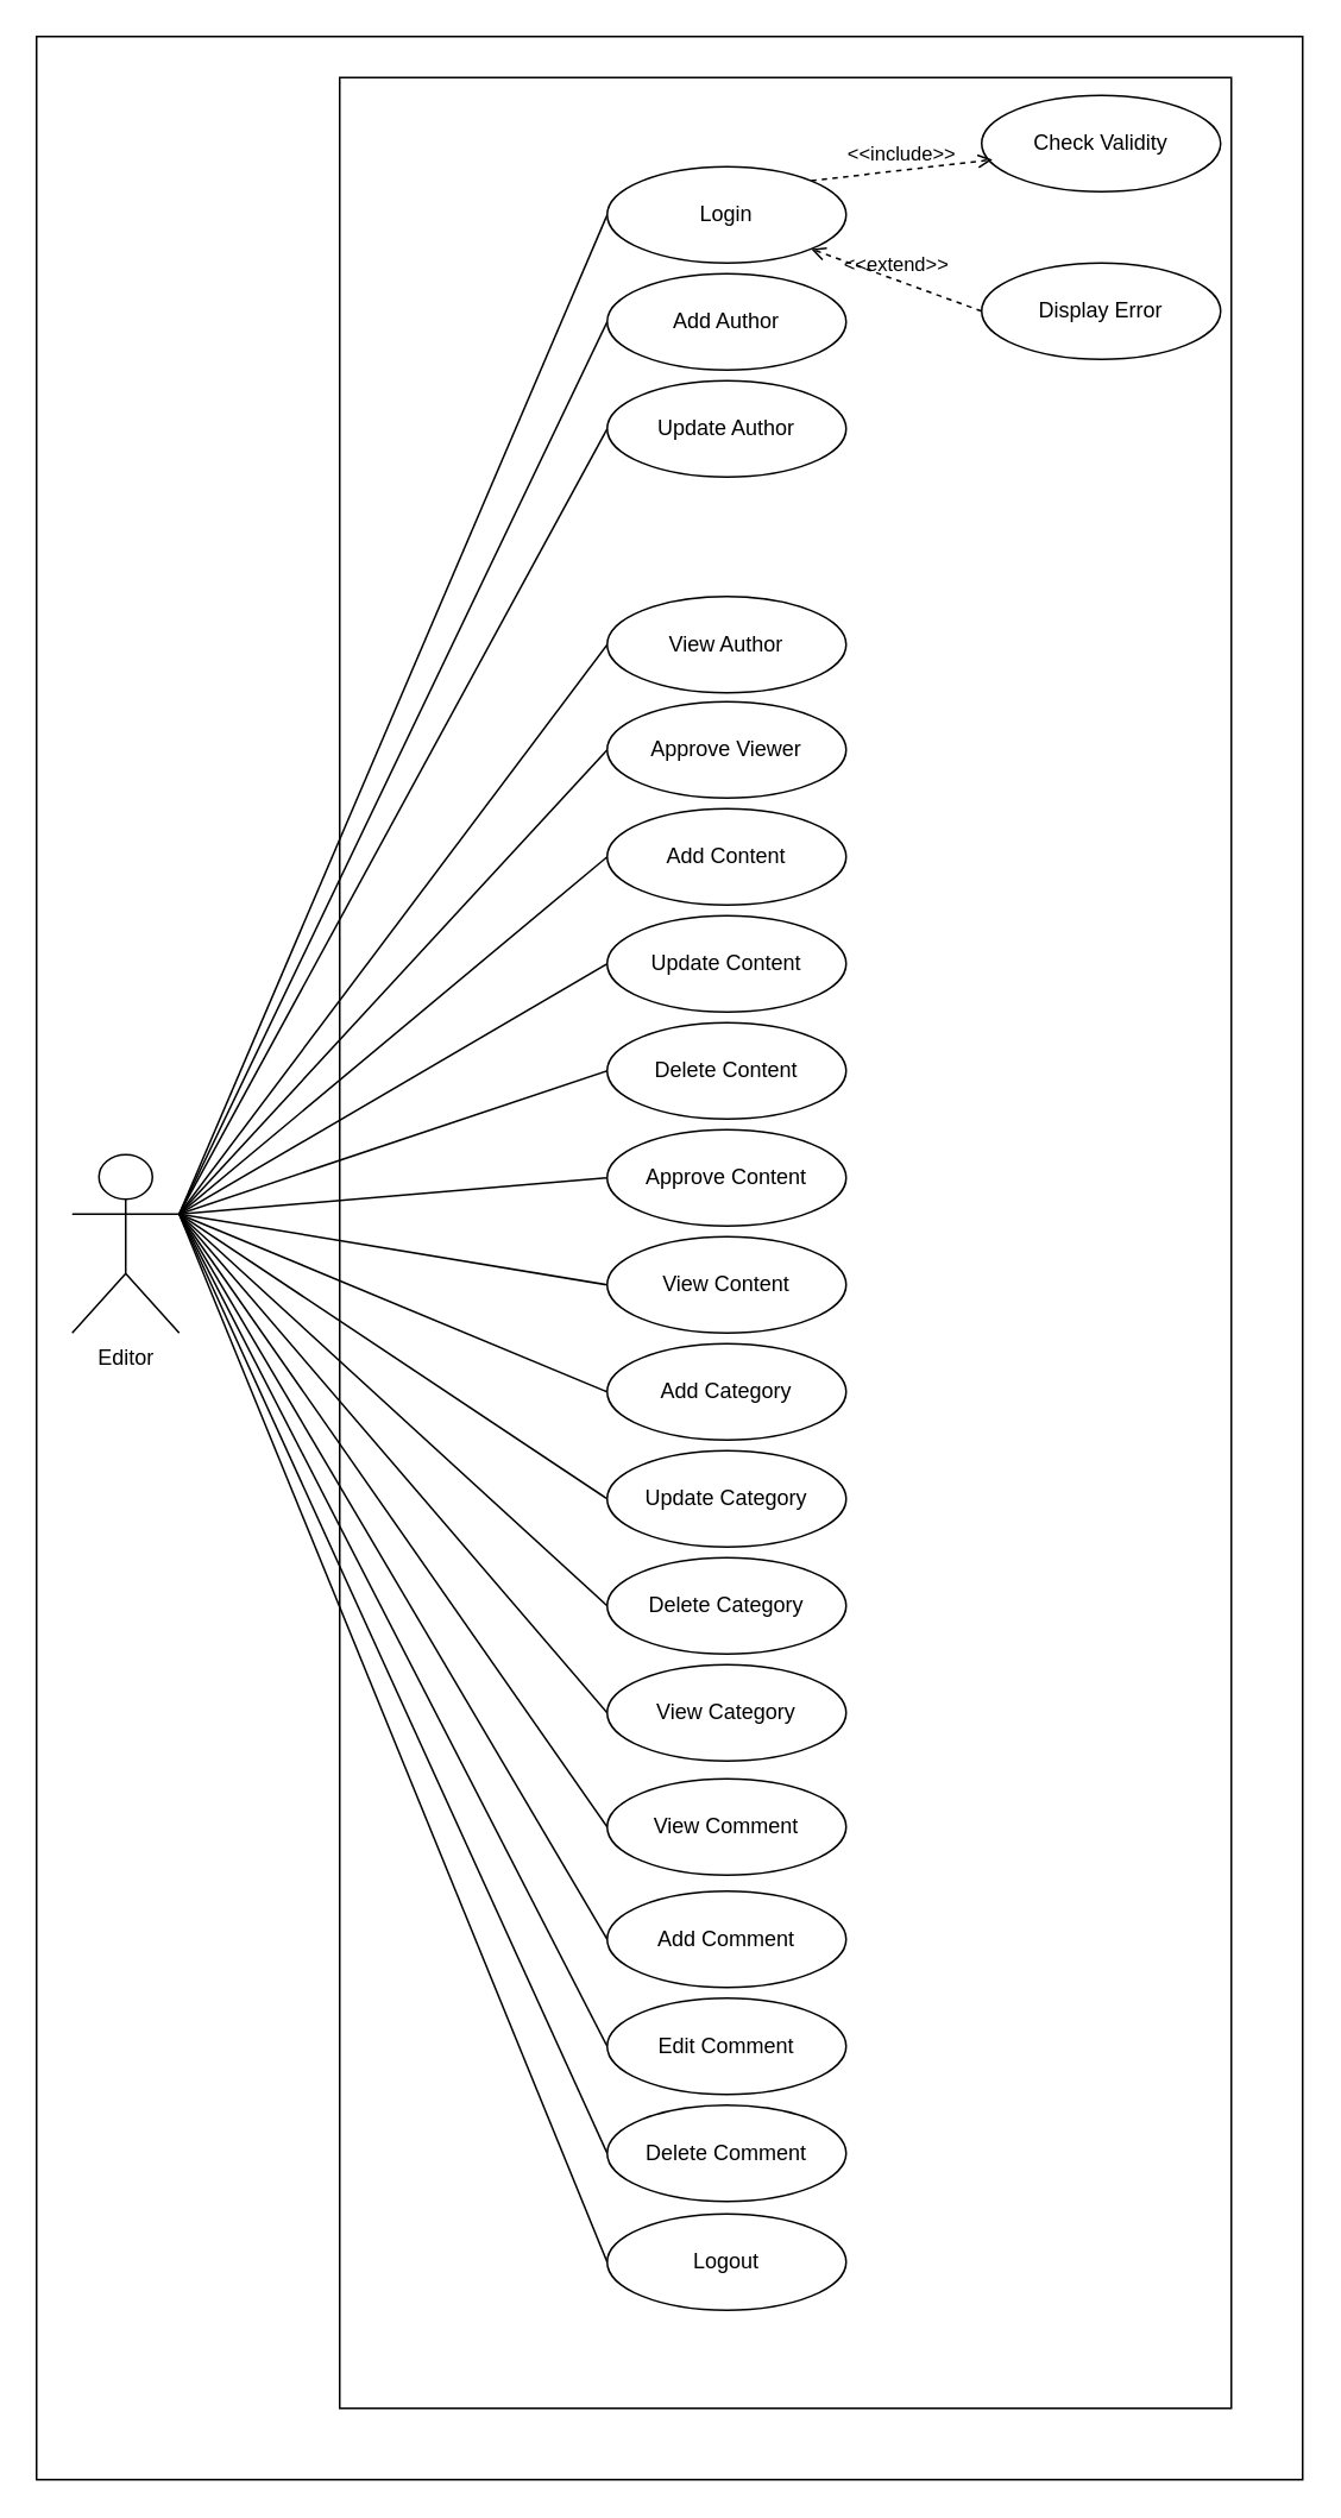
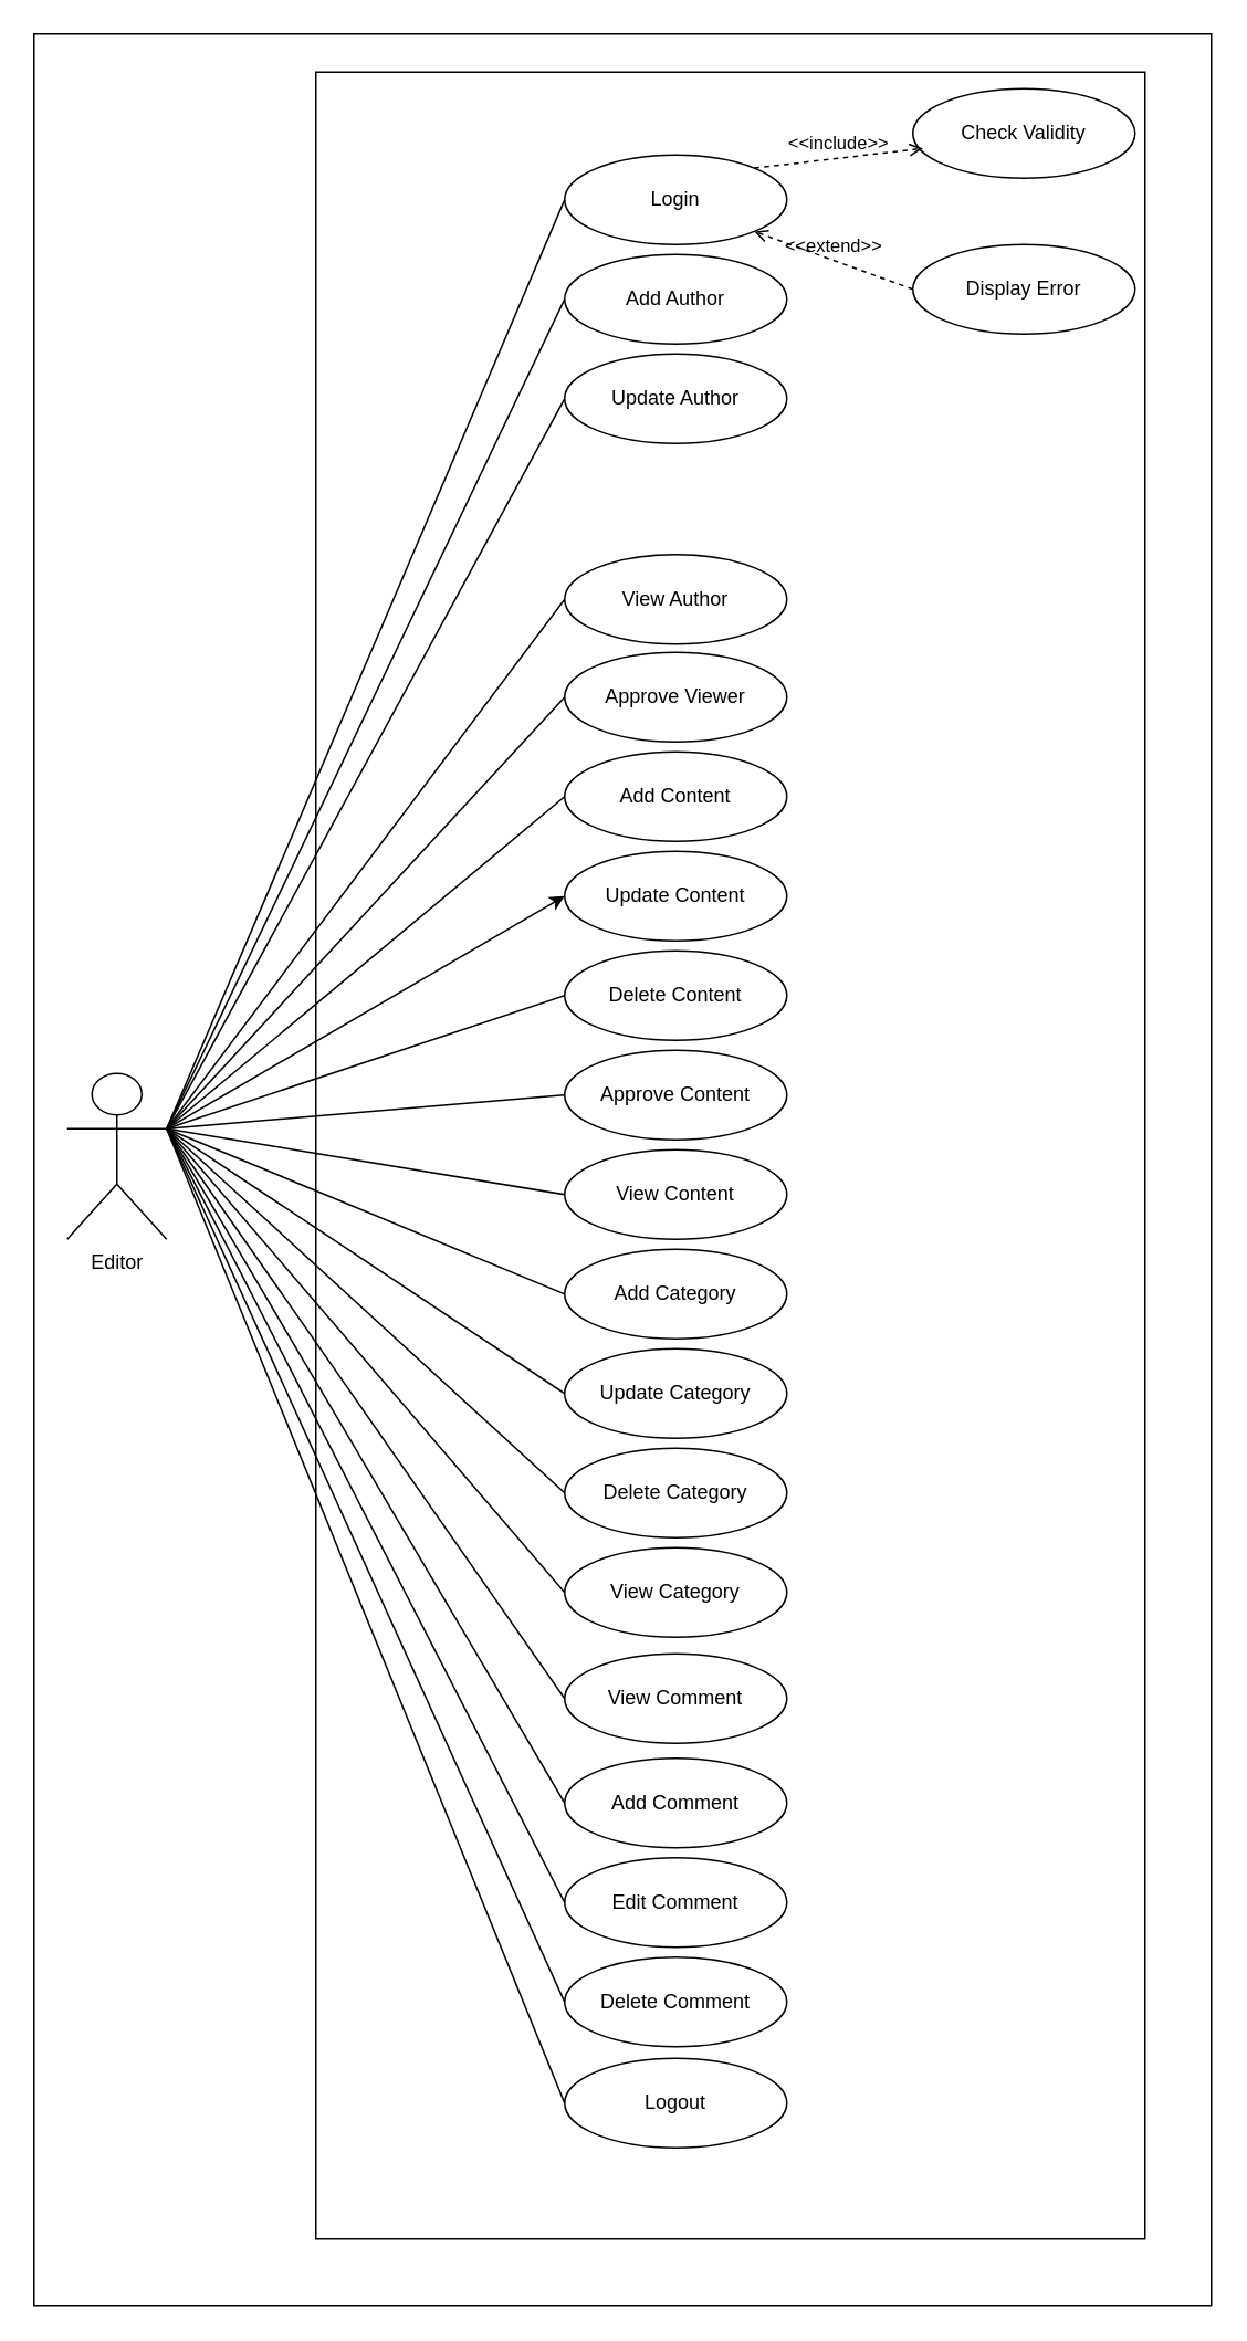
  <mxCell id="0" />
  <mxCell id="1" parent="0" />
  <mxCell id="2" value="" style="rounded=0;whiteSpace=wrap;html=1;" parent="1" vertex="1"><mxGeometry x="20" y="20" width="710" height="1370" as="geometry" /></mxCell>
  <mxCell id="3" value="" style="rounded=0;whiteSpace=wrap;html=1;" parent="1" vertex="1"><mxGeometry x="190" y="43" width="500" height="1307" as="geometry" /></mxCell>
  <mxCell id="4" value="Editor" style="shape=umlActor;verticalLabelPosition=bottom;verticalAlign=top;html=1;outlineConnect=0;" parent="1" vertex="1"><mxGeometry x="40" y="647" width="60" height="100" as="geometry" /></mxCell>
  <mxCell id="5" value="Login" style="ellipse;whiteSpace=wrap;html=1;" parent="1" vertex="1"><mxGeometry x="340" y="93" width="134" height="54" as="geometry" /></mxCell>
  <mxCell id="6" value="Display Error" style="ellipse;whiteSpace=wrap;html=1;" parent="1" vertex="1"><mxGeometry x="550" y="147" width="134" height="54" as="geometry" /></mxCell>
  <mxCell id="7" value="Check Validity" style="ellipse;whiteSpace=wrap;html=1;" parent="1" vertex="1"><mxGeometry x="550" y="53" width="134" height="54" as="geometry" /></mxCell>
  <mxCell id="8" value="Add Author" style="ellipse;whiteSpace=wrap;html=1;" parent="1" vertex="1"><mxGeometry x="340" y="153" width="134" height="54" as="geometry" /></mxCell>
  <mxCell id="9" value="Update Author" style="ellipse;whiteSpace=wrap;html=1;" parent="1" vertex="1"><mxGeometry x="340" y="213" width="134" height="54" as="geometry" /></mxCell>
  <mxCell id="10" value="View Author" style="ellipse;whiteSpace=wrap;html=1;" parent="1" vertex="1"><mxGeometry x="340" y="334" width="134" height="54" as="geometry" /></mxCell>
  <mxCell id="11" value="Approve Viewer" style="ellipse;whiteSpace=wrap;html=1;" parent="1" vertex="1"><mxGeometry x="340" y="393" width="134" height="54" as="geometry" /></mxCell>
  <mxCell id="12" value="Add Content" style="ellipse;whiteSpace=wrap;html=1;" parent="1" vertex="1"><mxGeometry x="340" y="453" width="134" height="54" as="geometry" /></mxCell>
  <mxCell id="13" value="Update Content" style="ellipse;whiteSpace=wrap;html=1;" parent="1" vertex="1"><mxGeometry x="340" y="513" width="134" height="54" as="geometry" /></mxCell>
  <mxCell id="14" value="Delete Content" style="ellipse;whiteSpace=wrap;html=1;" parent="1" vertex="1"><mxGeometry x="340" y="573" width="134" height="54" as="geometry" /></mxCell>
  <mxCell id="15" value="Approve Content" style="ellipse;whiteSpace=wrap;html=1;" parent="1" vertex="1"><mxGeometry x="340" y="633" width="134" height="54" as="geometry" /></mxCell>
  <mxCell id="16" value="View Content" style="ellipse;whiteSpace=wrap;html=1;" parent="1" vertex="1"><mxGeometry x="340" y="693" width="134" height="54" as="geometry" /></mxCell>
  <mxCell id="17" value="Add Category" style="ellipse;whiteSpace=wrap;html=1;" parent="1" vertex="1"><mxGeometry x="340" y="753" width="134" height="54" as="geometry" /></mxCell>
  <mxCell id="18" value="Update Category" style="ellipse;whiteSpace=wrap;html=1;" parent="1" vertex="1"><mxGeometry x="340" y="813" width="134" height="54" as="geometry" /></mxCell>
  <mxCell id="19" value="Delete Category" style="ellipse;whiteSpace=wrap;html=1;" parent="1" vertex="1"><mxGeometry x="340" y="873" width="134" height="54" as="geometry" /></mxCell>
  <mxCell id="20" value="View Category" style="ellipse;whiteSpace=wrap;html=1;" parent="1" vertex="1"><mxGeometry x="340" y="933" width="134" height="54" as="geometry" /></mxCell>
  <mxCell id="21" value="Add Comment" style="ellipse;whiteSpace=wrap;html=1;" parent="1" vertex="1"><mxGeometry x="340" y="1060" width="134" height="54" as="geometry" /></mxCell>
  <mxCell id="22" value="Logout" style="ellipse;whiteSpace=wrap;html=1;" parent="1" vertex="1"><mxGeometry x="340" y="1241" width="134" height="54" as="geometry" /></mxCell>
  <mxCell id="23" value="&amp;lt;&amp;lt;include&amp;gt;&amp;gt;" style="html=1;verticalAlign=bottom;labelBackgroundColor=none;endArrow=open;endFill=0;dashed=1;rounded=0;exitX=1;exitY=0;exitDx=0;exitDy=0;entryX=0.045;entryY=0.667;entryDx=0;entryDy=0;entryPerimeter=0;" parent="1" source="5" target="7" edge="1"><mxGeometry width="160" relative="1" as="geometry"><mxPoint x="410" y="203" as="sourcePoint" /><mxPoint x="570" y="203" as="targetPoint" /></mxGeometry></mxCell>
  <mxCell id="24" value="&amp;lt;&amp;lt;extend&amp;gt;&amp;gt;" style="html=1;verticalAlign=bottom;labelBackgroundColor=none;endArrow=open;endFill=0;dashed=1;rounded=0;exitX=0;exitY=0.5;exitDx=0;exitDy=0;entryX=1;entryY=1;entryDx=0;entryDy=0;" parent="1" source="6" target="5" edge="1"><mxGeometry width="160" relative="1" as="geometry"><mxPoint x="410" y="203" as="sourcePoint" /><mxPoint x="570" y="203" as="targetPoint" /></mxGeometry></mxCell>
  <mxCell id="25" value="" style="endArrow=none;html=1;rounded=0;exitX=1;exitY=0.333;exitDx=0;exitDy=0;exitPerimeter=0;entryX=0;entryY=0.5;entryDx=0;entryDy=0;" parent="1" source="4" target="5" edge="1"><mxGeometry width="50" height="50" relative="1" as="geometry"><mxPoint x="390" y="433" as="sourcePoint" /><mxPoint x="440" y="383" as="targetPoint" /></mxGeometry></mxCell>
  <mxCell id="26" value="" style="endArrow=none;html=1;rounded=0;exitX=1;exitY=0.333;exitDx=0;exitDy=0;exitPerimeter=0;entryX=0;entryY=0.5;entryDx=0;entryDy=0;" parent="1" source="4" target="8" edge="1"><mxGeometry width="50" height="50" relative="1" as="geometry"><mxPoint x="220" y="363" as="sourcePoint" /><mxPoint x="270" y="313" as="targetPoint" /></mxGeometry></mxCell>
  <mxCell id="27" value="" style="endArrow=none;html=1;rounded=0;entryX=0;entryY=0.5;entryDx=0;entryDy=0;exitX=1;exitY=0.333;exitDx=0;exitDy=0;exitPerimeter=0;" parent="1" source="4" target="9" edge="1"><mxGeometry width="50" height="50" relative="1" as="geometry"><mxPoint x="150" y="353" as="sourcePoint" /><mxPoint x="350" y="188" as="targetPoint" /></mxGeometry></mxCell>
  <mxCell id="28" value="" style="endArrow=none;html=1;rounded=0;entryX=0;entryY=0.5;entryDx=0;entryDy=0;exitX=1;exitY=0.333;exitDx=0;exitDy=0;exitPerimeter=0;" parent="1" source="4" target="10" edge="1"><mxGeometry width="50" height="50" relative="1" as="geometry"><mxPoint x="150" y="353" as="sourcePoint" /><mxPoint x="350" y="309" as="targetPoint" /></mxGeometry></mxCell>
  <mxCell id="29" value="" style="endArrow=none;html=1;rounded=0;entryX=0;entryY=0.5;entryDx=0;entryDy=0;exitX=1;exitY=0.333;exitDx=0;exitDy=0;exitPerimeter=0;" parent="1" source="4" target="11" edge="1"><mxGeometry width="50" height="50" relative="1" as="geometry"><mxPoint x="140" y="343" as="sourcePoint" /><mxPoint x="350" y="369" as="targetPoint" /></mxGeometry></mxCell>
  <mxCell id="30" value="" style="endArrow=none;html=1;rounded=0;entryX=0;entryY=0.5;entryDx=0;entryDy=0;exitX=1;exitY=0.333;exitDx=0;exitDy=0;exitPerimeter=0;" parent="1" source="4" target="12" edge="1"><mxGeometry width="50" height="50" relative="1" as="geometry"><mxPoint x="150" y="353" as="sourcePoint" /><mxPoint x="350" y="428" as="targetPoint" /></mxGeometry></mxCell>
- <mxCell id="31" value="" style="endArrow=none;html=1;rounded=0;entryX=0;entryY=0.5;entryDx=0;entryDy=0;exitX=1;exitY=0.333;exitDx=0;exitDy=0;exitPerimeter=0;" parent="1" source="4" target="13" edge="1"><mxGeometry width="50" height="50" relative="1" as="geometry"><mxPoint x="160" y="363" as="sourcePoint" /><mxPoint x="360" y="438" as="targetPoint" /></mxGeometry></mxCell>
+ <mxCell id="31" value="" style="endArrow=classic;html=1;rounded=0;entryX=0;entryY=0.5;entryDx=0;entryDy=0;exitX=1;exitY=0.333;exitDx=0;exitDy=0;exitPerimeter=0;" parent="1" source="4" target="13" edge="1"><mxGeometry width="50" height="50" relative="1" as="geometry"><mxPoint x="160" y="363" as="sourcePoint" /><mxPoint x="360" y="438" as="targetPoint" /></mxGeometry></mxCell>
  <mxCell id="32" value="" style="endArrow=none;html=1;rounded=0;entryX=0;entryY=0.5;entryDx=0;entryDy=0;exitX=1;exitY=0.333;exitDx=0;exitDy=0;exitPerimeter=0;" parent="1" source="4" target="14" edge="1"><mxGeometry width="50" height="50" relative="1" as="geometry"><mxPoint x="150" y="353" as="sourcePoint" /><mxPoint x="350" y="548" as="targetPoint" /></mxGeometry></mxCell>
  <mxCell id="33" value="" style="endArrow=none;html=1;rounded=0;entryX=0;entryY=0.5;entryDx=0;entryDy=0;exitX=1;exitY=0.333;exitDx=0;exitDy=0;exitPerimeter=0;" parent="1" source="4" target="15" edge="1"><mxGeometry width="50" height="50" relative="1" as="geometry"><mxPoint x="150" y="353" as="sourcePoint" /><mxPoint x="350" y="608" as="targetPoint" /></mxGeometry></mxCell>
  <mxCell id="34" value="" style="endArrow=none;html=1;rounded=0;entryX=0;entryY=0.5;entryDx=0;entryDy=0;exitX=1;exitY=0.333;exitDx=0;exitDy=0;exitPerimeter=0;" parent="1" source="4" target="16" edge="1"><mxGeometry width="50" height="50" relative="1" as="geometry"><mxPoint x="150" y="353" as="sourcePoint" /><mxPoint x="350" y="668" as="targetPoint" /></mxGeometry></mxCell>
  <mxCell id="35" value="" style="endArrow=none;html=1;rounded=0;entryX=0;entryY=0.5;entryDx=0;entryDy=0;exitX=1;exitY=0.333;exitDx=0;exitDy=0;exitPerimeter=0;" parent="1" source="4" target="17" edge="1"><mxGeometry width="50" height="50" relative="1" as="geometry"><mxPoint x="160" y="363" as="sourcePoint" /><mxPoint x="350" y="728" as="targetPoint" /></mxGeometry></mxCell>
  <mxCell id="36" value="" style="endArrow=none;html=1;rounded=0;entryX=0;entryY=0.5;entryDx=0;entryDy=0;exitX=1;exitY=0.333;exitDx=0;exitDy=0;exitPerimeter=0;" parent="1" source="4" target="18" edge="1"><mxGeometry width="50" height="50" relative="1" as="geometry"><mxPoint x="170" y="373" as="sourcePoint" /><mxPoint x="350" y="788" as="targetPoint" /></mxGeometry></mxCell>
  <mxCell id="37" value="" style="endArrow=none;html=1;rounded=0;entryX=0;entryY=0.5;entryDx=0;entryDy=0;exitX=1;exitY=0.333;exitDx=0;exitDy=0;exitPerimeter=0;" parent="1" source="4" target="19" edge="1"><mxGeometry width="50" height="50" relative="1" as="geometry"><mxPoint x="180" y="383" as="sourcePoint" /><mxPoint x="360" y="798" as="targetPoint" /></mxGeometry></mxCell>
  <mxCell id="38" value="" style="endArrow=none;html=1;rounded=0;entryX=0;entryY=0.5;entryDx=0;entryDy=0;exitX=1;exitY=0.333;exitDx=0;exitDy=0;exitPerimeter=0;" parent="1" source="4" target="20" edge="1"><mxGeometry width="50" height="50" relative="1" as="geometry"><mxPoint x="150" y="353" as="sourcePoint" /><mxPoint x="350" y="908" as="targetPoint" /></mxGeometry></mxCell>
  <mxCell id="39" value="" style="endArrow=none;html=1;rounded=0;entryX=0;entryY=0.5;entryDx=0;entryDy=0;exitX=1;exitY=0.333;exitDx=0;exitDy=0;exitPerimeter=0;" parent="1" source="4" target="21" edge="1"><mxGeometry width="50" height="50" relative="1" as="geometry"><mxPoint x="160" y="363" as="sourcePoint" /><mxPoint x="360" y="918" as="targetPoint" /></mxGeometry></mxCell>
  <mxCell id="40" value="" style="endArrow=none;html=1;rounded=0;entryX=0;entryY=0.5;entryDx=0;entryDy=0;exitX=1;exitY=0.333;exitDx=0;exitDy=0;exitPerimeter=0;" parent="1" source="4" target="22" edge="1"><mxGeometry width="50" height="50" relative="1" as="geometry"><mxPoint x="170" y="373" as="sourcePoint" /><mxPoint x="370" y="928" as="targetPoint" /></mxGeometry></mxCell>
  <mxCell id="41" value="Delete Comment" style="ellipse;whiteSpace=wrap;html=1;" vertex="1" parent="1"><mxGeometry x="340" y="1180" width="134" height="54" as="geometry" /></mxCell>
  <mxCell id="42" value="Edit Comment" style="ellipse;whiteSpace=wrap;html=1;" vertex="1" parent="1"><mxGeometry x="340" y="1120" width="134" height="54" as="geometry" /></mxCell>
  <mxCell id="43" value="View Comment" style="ellipse;whiteSpace=wrap;html=1;" vertex="1" parent="1"><mxGeometry x="340" y="997" width="134" height="54" as="geometry" /></mxCell>
  <mxCell id="44" value="" style="endArrow=none;html=1;rounded=0;entryX=0;entryY=0.5;entryDx=0;entryDy=0;exitX=1;exitY=0.333;exitDx=0;exitDy=0;exitPerimeter=0;" edge="1" parent="1" source="4" target="43"><mxGeometry width="50" height="50" relative="1" as="geometry"><mxPoint x="130" y="605" as="sourcePoint" /><mxPoint x="350" y="970" as="targetPoint" /></mxGeometry></mxCell>
  <mxCell id="45" value="" style="endArrow=none;html=1;rounded=0;entryX=0;entryY=0.5;entryDx=0;entryDy=0;exitX=1;exitY=0.333;exitDx=0;exitDy=0;exitPerimeter=0;" edge="1" parent="1" source="4" target="42"><mxGeometry width="50" height="50" relative="1" as="geometry"><mxPoint x="130" y="605" as="sourcePoint" /><mxPoint x="350" y="1097" as="targetPoint" /></mxGeometry></mxCell>
  <mxCell id="46" value="" style="endArrow=none;html=1;rounded=0;entryX=0;entryY=0.5;entryDx=0;entryDy=0;exitX=1;exitY=0.333;exitDx=0;exitDy=0;exitPerimeter=0;" edge="1" parent="1" source="4" target="41"><mxGeometry width="50" height="50" relative="1" as="geometry"><mxPoint x="130" y="605" as="sourcePoint" /><mxPoint x="350" y="1157" as="targetPoint" /></mxGeometry></mxCell>
